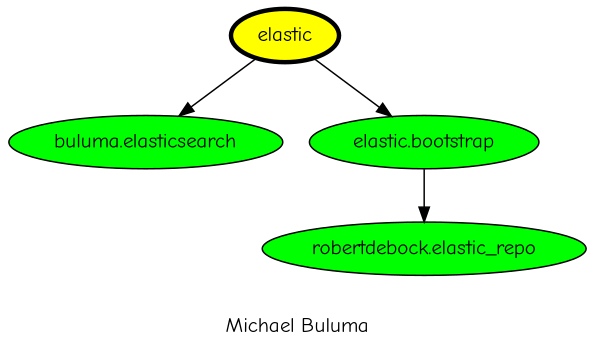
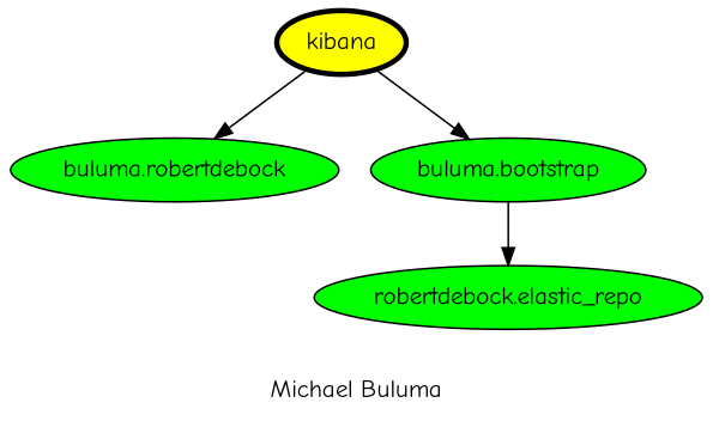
  digraph {
    fontname="Comic Neue"
    label="Michael Buluma"
    node [fillcolor=green fontname="Comic Neue" style=filled]
    edge [fontname="Comic Neue"]
-   kibana [fillcolor=yellow penwidth=3 label=elastic]
-   "buluma.elasticsearch"
-   "buluma.bootstrap" [label="elastic.bootstrap"]
+   kibana [fillcolor=yellow penwidth=3]
+   "buluma.elasticsearch" [label="buluma.robertdebock"]
+   "buluma.bootstrap"
    "robertdebock.elastic_repo"
    kibana -> "buluma.elasticsearch"
    kibana -> "buluma.bootstrap"
    "buluma.bootstrap" -> "robertdebock.elastic_repo"
  }
